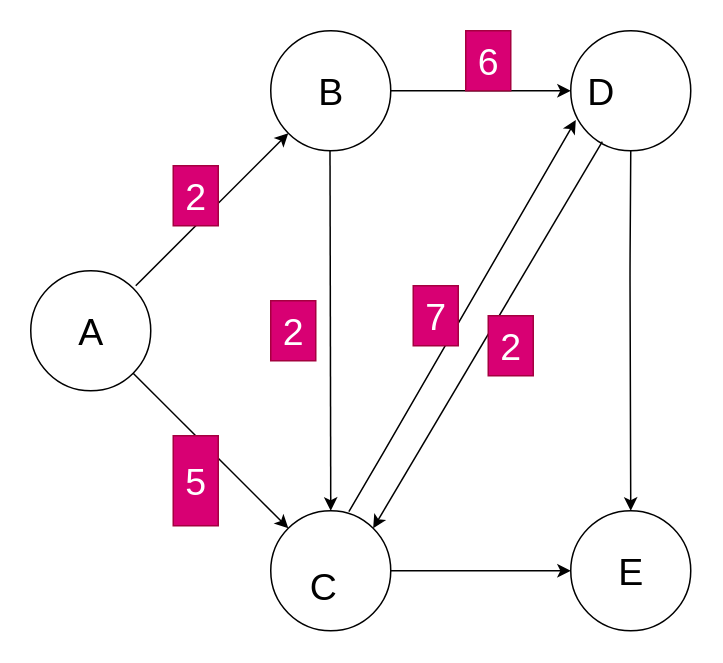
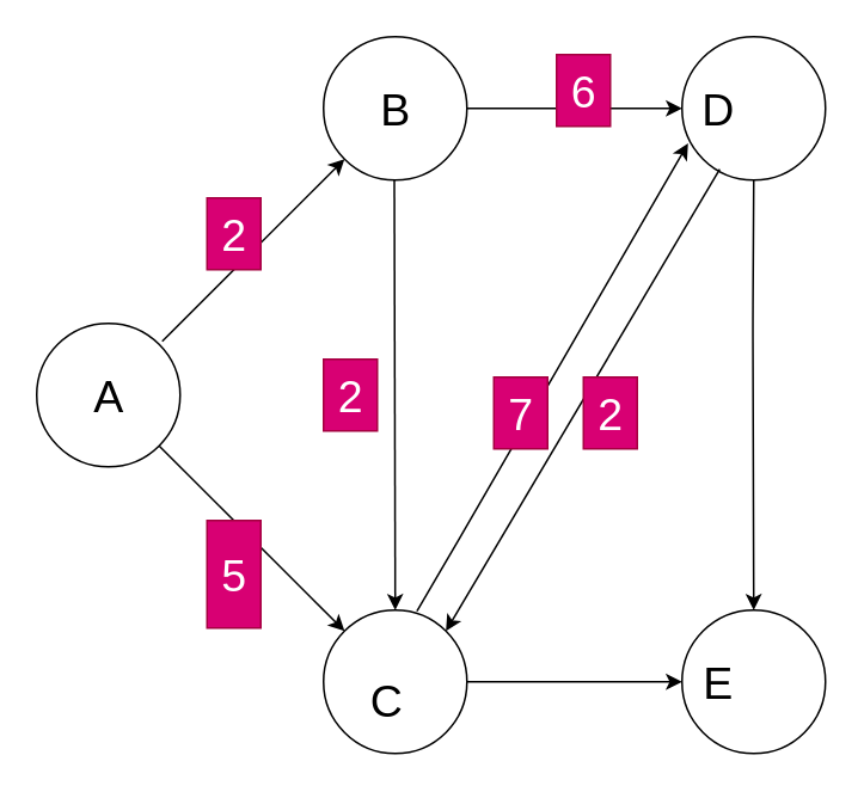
  <mxCell id="0" />
  <mxCell id="1" parent="0" />
  <mxCell id="2" value="" style="ellipse;whiteSpace=wrap;html=1;aspect=fixed;" parent="1" vertex="1"><mxGeometry x="20" y="180" width="80" height="80" as="geometry" /></mxCell>
  <mxCell id="3" value="" style="ellipse;whiteSpace=wrap;html=1;aspect=fixed;" parent="1" vertex="1"><mxGeometry x="380" y="340" width="80" height="80" as="geometry" /></mxCell>
  <mxCell id="4" value="" style="ellipse;whiteSpace=wrap;html=1;aspect=fixed;" parent="1" vertex="1"><mxGeometry x="380" y="20" width="80" height="80" as="geometry" /></mxCell>
  <mxCell id="5" value="" style="ellipse;whiteSpace=wrap;html=1;aspect=fixed;" parent="1" vertex="1"><mxGeometry x="180" y="340" width="80" height="80" as="geometry" /></mxCell>
  <mxCell id="6" value="" style="ellipse;whiteSpace=wrap;html=1;aspect=fixed;" parent="1" vertex="1"><mxGeometry x="180" y="20" width="80" height="80" as="geometry" /></mxCell>
  <mxCell id="7" value="" style="endArrow=classic;html=1;entryX=0;entryY=1;entryDx=0;entryDy=0;" parent="1" target="6" edge="1"><mxGeometry width="50" height="50" relative="1" as="geometry"><mxPoint x="90" y="190" as="sourcePoint" /><mxPoint x="140" y="140" as="targetPoint" /></mxGeometry></mxCell>
  <mxCell id="8" value="" style="endArrow=classic;html=1;entryX=0;entryY=0;entryDx=0;entryDy=0;exitX=1;exitY=1;exitDx=0;exitDy=0;" parent="1" source="2" target="5" edge="1"><mxGeometry width="50" height="50" relative="1" as="geometry"><mxPoint x="100" y="260" as="sourcePoint" /><mxPoint x="180" y="310" as="targetPoint" /><Array as="points" /></mxGeometry></mxCell>
  <mxCell id="9" value="" style="endArrow=classic;html=1;entryX=0;entryY=0.5;entryDx=0;entryDy=0;" parent="1" target="4" edge="1"><mxGeometry width="50" height="50" relative="1" as="geometry"><mxPoint x="260" y="60" as="sourcePoint" /><mxPoint x="310" y="10" as="targetPoint" /></mxGeometry></mxCell>
  <mxCell id="10" value="" style="endArrow=classic;html=1;entryX=0;entryY=0.5;entryDx=0;entryDy=0;" parent="1" target="3" edge="1"><mxGeometry width="50" height="50" relative="1" as="geometry"><mxPoint x="260" y="380" as="sourcePoint" /><mxPoint x="310" y="330" as="targetPoint" /></mxGeometry></mxCell>
  <mxCell id="11" value="" style="endArrow=classic;html=1;entryX=0.042;entryY=0.744;entryDx=0;entryDy=0;entryPerimeter=0;exitX=0.651;exitY=0.008;exitDx=0;exitDy=0;exitPerimeter=0;" parent="1" source="5" target="4" edge="1"><mxGeometry width="50" height="50" relative="1" as="geometry"><mxPoint x="230" y="340" as="sourcePoint" /><mxPoint x="270" y="290" as="targetPoint" /><Array as="points"><mxPoint x="250" y="310" /></Array></mxGeometry></mxCell>
  <mxCell id="12" value="" style="endArrow=classic;html=1;entryX=0.5;entryY=0;entryDx=0;entryDy=0;" parent="1" target="5" edge="1"><mxGeometry width="50" height="50" relative="1" as="geometry"><mxPoint x="219.5" y="100" as="sourcePoint" /><mxPoint x="219.5" y="170" as="targetPoint" /></mxGeometry></mxCell>
  <mxCell id="13" value="" style="endArrow=classic;html=1;entryX=1;entryY=0;entryDx=0;entryDy=0;exitX=0.263;exitY=0.924;exitDx=0;exitDy=0;exitPerimeter=0;" parent="1" source="4" target="5" edge="1"><mxGeometry width="50" height="50" relative="1" as="geometry"><mxPoint x="410" y="100" as="sourcePoint" /><mxPoint x="330" y="170" as="targetPoint" /></mxGeometry></mxCell>
  <mxCell id="14" value="" style="endArrow=classic;html=1;exitX=0.5;exitY=1;exitDx=0;exitDy=0;" parent="1" source="4" target="3" edge="1"><mxGeometry width="50" height="50" relative="1" as="geometry"><mxPoint x="419.5" y="140" as="sourcePoint" /><mxPoint x="419.5" y="270" as="targetPoint" /><Array as="points"><mxPoint x="419.5" y="180" /></Array></mxGeometry></mxCell>
  <mxCell id="15" value="A" style="text;html=1;resizable=0;autosize=1;align=center;verticalAlign=middle;points=[];fillColor=none;strokeColor=none;rounded=0;fontSize=25;" parent="1" vertex="1"><mxGeometry x="45" y="200" width="30" height="40" as="geometry" /></mxCell>
  <mxCell id="16" value="B" style="text;html=1;resizable=0;autosize=1;align=center;verticalAlign=middle;points=[];fillColor=none;strokeColor=none;rounded=0;fontSize=25;" parent="1" vertex="1"><mxGeometry x="205" y="40" width="30" height="40" as="geometry" /></mxCell>
  <mxCell id="17" value="C" style="text;html=1;resizable=0;autosize=1;align=center;verticalAlign=middle;points=[];fillColor=none;strokeColor=none;rounded=0;fontSize=25;" parent="1" vertex="1"><mxGeometry x="200" y="370" width="30" height="40" as="geometry" /></mxCell>
  <mxCell id="18" value="&lt;font style=&quot;font-size: 25px&quot;&gt;D&lt;/font&gt;" style="text;html=1;resizable=0;autosize=1;align=center;verticalAlign=middle;points=[];fillColor=none;strokeColor=none;rounded=0;" parent="1" vertex="1"><mxGeometry x="385" y="50" width="30" height="20" as="geometry" /></mxCell>
- <mxCell id="19" value="E" style="text;html=1;resizable=0;autosize=1;align=center;verticalAlign=middle;points=[];fillColor=none;strokeColor=none;rounded=0;fontSize=25;" parent="1" vertex="1"><mxGeometry x="405" y="360" width="30" height="40" as="geometry" /></mxCell>
+ <mxCell id="19" value="E" style="text;html=1;resizable=0;autosize=1;align=center;verticalAlign=middle;points=[];fillColor=none;strokeColor=none;rounded=0;fontSize=25;" parent="1" vertex="1"><mxGeometry x="385" y="360" width="30" height="40" as="geometry" /></mxCell>
  <mxCell id="20" value="2" style="text;html=1;resizable=0;autosize=1;align=center;verticalAlign=middle;points=[];fillColor=#d80073;strokeColor=#A50040;rounded=0;fontSize=25;fontColor=#ffffff;" parent="1" vertex="1"><mxGeometry x="115" y="110" width="30" height="40" as="geometry" /></mxCell>
  <mxCell id="21" value="5" style="text;html=1;resizable=0;autosize=1;align=center;verticalAlign=middle;points=[];fillColor=#d80073;strokeColor=#A50040;rounded=0;fontSize=25;fontColor=#ffffff;" parent="1" vertex="1"><mxGeometry x="115" y="290" width="30" height="60" as="geometry" /></mxCell>
  <mxCell id="22" value="2" style="text;html=1;resizable=0;autosize=1;align=center;verticalAlign=middle;points=[];fillColor=#d80073;strokeColor=#A50040;rounded=0;fontSize=25;fontColor=#ffffff;" parent="1" vertex="1"><mxGeometry x="180" y="200" width="30" height="40" as="geometry" /></mxCell>
- <mxCell id="23" value="6" style="text;html=1;resizable=0;autosize=1;align=center;verticalAlign=middle;points=[];fillColor=#d80073;strokeColor=#A50040;rounded=0;fontSize=25;fontColor=#ffffff;" parent="1" vertex="1"><mxGeometry x="310" y="20" width="30" height="40" as="geometry" /></mxCell>
- <mxCell id="24" value="7" style="text;html=1;resizable=0;autosize=1;align=center;verticalAlign=middle;points=[];fillColor=#d80073;strokeColor=#A50040;rounded=0;fontSize=25;fontColor=#ffffff;" parent="1" vertex="1"><mxGeometry x="275" y="190" width="30" height="40" as="geometry" /></mxCell>
+ <mxCell id="23" value="6" style="text;html=1;resizable=0;autosize=1;align=center;verticalAlign=middle;points=[];fillColor=#d80073;strokeColor=#A50040;rounded=0;fontSize=25;fontColor=#ffffff;" parent="1" vertex="1"><mxGeometry x="310" y="30" width="30" height="40" as="geometry" /></mxCell>
+ <mxCell id="24" value="7" style="text;html=1;resizable=0;autosize=1;align=center;verticalAlign=middle;points=[];fillColor=#d80073;strokeColor=#A50040;rounded=0;fontSize=25;fontColor=#ffffff;" parent="1" vertex="1"><mxGeometry x="275" y="210" width="30" height="40" as="geometry" /></mxCell>
  <mxCell id="25" value="2" style="text;html=1;resizable=0;autosize=1;align=center;verticalAlign=middle;points=[];fillColor=#d80073;strokeColor=#A50040;rounded=0;fontSize=25;fontColor=#ffffff;" parent="1" vertex="1"><mxGeometry x="325" y="210" width="30" height="40" as="geometry" /></mxCell>
